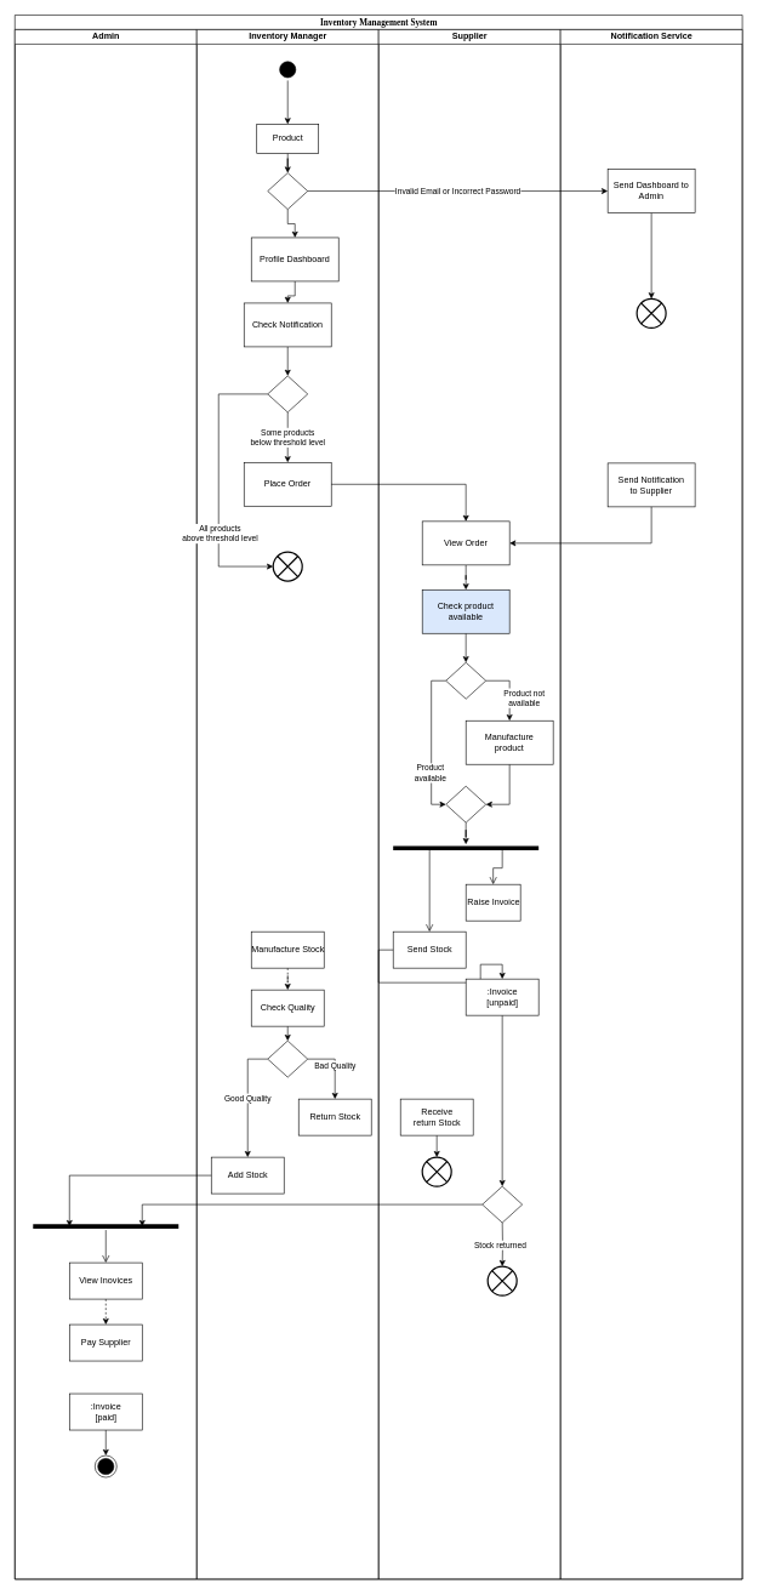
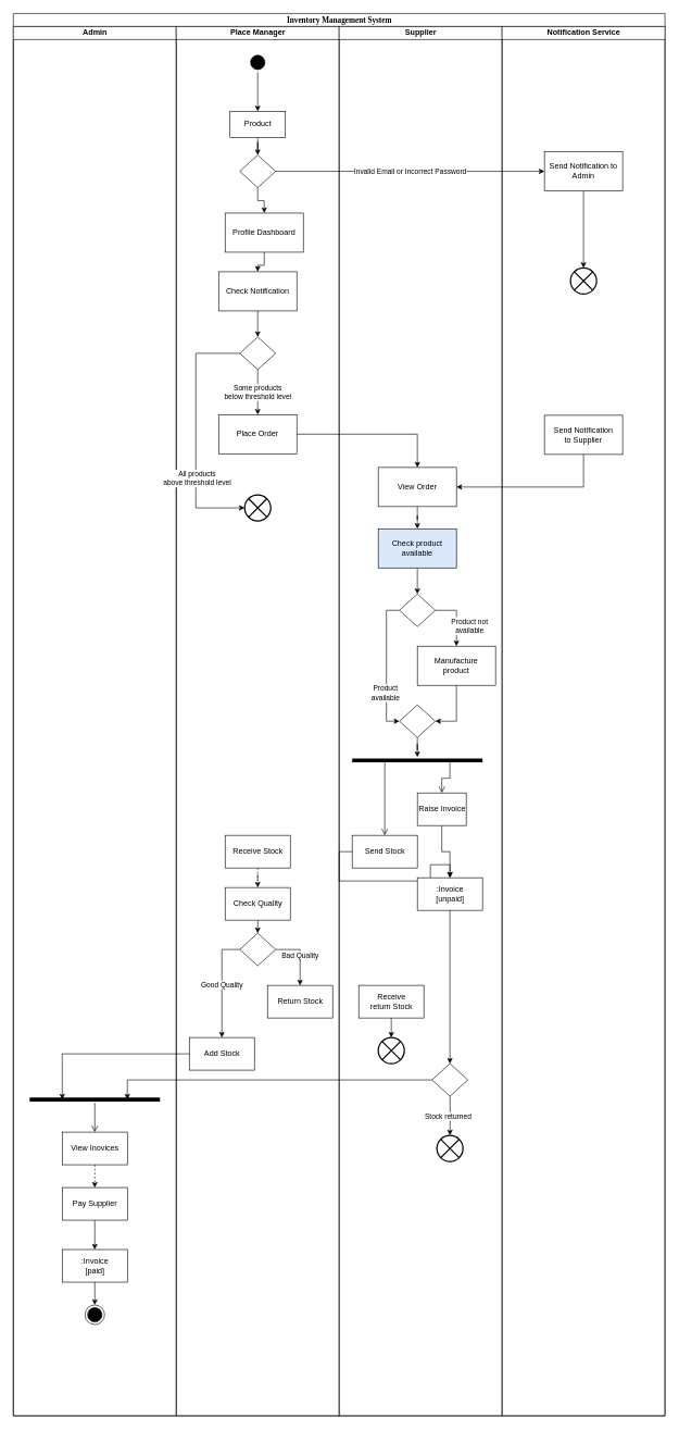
  <mxCell id="0" />
  <mxCell id="1" parent="0" />
  <mxCell id="2" value="Inventory Management System" style="swimlane;html=1;childLayout=stackLayout;startSize=20;rounded=0;shadow=0;comic=0;labelBackgroundColor=none;strokeWidth=1;fontFamily=Verdana;fontSize=12;align=center;" parent="1" vertex="1"><mxGeometry x="20" y="20" width="1000" height="2150" as="geometry" /></mxCell>
  <mxCell id="3" value="Admin" style="swimlane;html=1;startSize=20;" parent="2" vertex="1"><mxGeometry y="20" width="250" height="2130" as="geometry" /></mxCell>
  <mxCell id="4" value="" style="shape=line;html=1;strokeWidth=6;strokeColor=#000000;" vertex="1" parent="3"><mxGeometry x="25" y="1640" width="200" height="10" as="geometry" /></mxCell>
+ <mxCell id="5" style="edgeStyle=orthogonalEdgeStyle;rounded=0;orthogonalLoop=1;jettySize=auto;html=1;exitX=0.5;exitY=1;exitDx=0;exitDy=0;entryX=0.5;entryY=0;entryDx=0;entryDy=0;strokeColor=#000000;" edge="1" parent="3" source="6" target="8"><mxGeometry relative="1" as="geometry" /></mxCell>
  <mxCell id="6" value="Pay Supplier" style="html=1;dashed=0;whitespace=wrap;strokeColor=#000000;" vertex="1" parent="3"><mxGeometry x="75" y="1780" width="100" height="50" as="geometry" /></mxCell>
  <mxCell id="7" style="edgeStyle=orthogonalEdgeStyle;rounded=0;orthogonalLoop=1;jettySize=auto;html=1;exitX=0.5;exitY=1;exitDx=0;exitDy=0;entryX=0.5;entryY=0;entryDx=0;entryDy=0;strokeColor=#000000;" edge="1" parent="3" source="8" target="9"><mxGeometry relative="1" as="geometry" /></mxCell>
  <mxCell id="8" value=":Invoice&lt;br&gt;[paid]" style="html=1;dashed=0;whitespace=wrap;strokeColor=#000000;" vertex="1" parent="3"><mxGeometry x="75" y="1875" width="100" height="50" as="geometry" /></mxCell>
  <mxCell id="9" value="" style="ellipse;html=1;shape=endState;fillColor=#000000;strokeColor=#000000;" vertex="1" parent="3"><mxGeometry x="110" y="1960" width="30" height="30" as="geometry" /></mxCell>
- <mxCell id="10" value="Inventory Manager" style="swimlane;html=1;startSize=20;" parent="2" vertex="1"><mxGeometry x="250" y="20" width="250" height="2130" as="geometry" /></mxCell>
+ <mxCell id="10" value="Place Manager" style="swimlane;html=1;startSize=20;" parent="2" vertex="1"><mxGeometry x="250" y="20" width="250" height="2130" as="geometry" /></mxCell>
  <mxCell id="11" value="" style="edgeStyle=orthogonalEdgeStyle;rounded=0;orthogonalLoop=1;jettySize=auto;html=1;" edge="1" parent="10" source="12" target="14"><mxGeometry relative="1" as="geometry" /></mxCell>
  <mxCell id="12" value="" style="ellipse;html=1;shape=startState;fillColor=#000000;strokeColor=#000000;" vertex="1" parent="10"><mxGeometry x="110" y="40" width="30" height="30" as="geometry" /></mxCell>
  <mxCell id="13" value="" style="edgeStyle=orthogonalEdgeStyle;rounded=0;orthogonalLoop=1;jettySize=auto;html=1;" edge="1" parent="10" source="14" target="16"><mxGeometry relative="1" as="geometry" /></mxCell>
  <mxCell id="14" value="Product" style="html=1;dashed=0;whitespace=wrap;" vertex="1" parent="10"><mxGeometry x="82.5" y="130" width="85" height="40" as="geometry" /></mxCell>
  <mxCell id="15" value="" style="edgeStyle=orthogonalEdgeStyle;rounded=0;orthogonalLoop=1;jettySize=auto;html=1;" edge="1" parent="10" source="16" target="18"><mxGeometry relative="1" as="geometry" /></mxCell>
  <mxCell id="16" value="" style="rhombus;whiteSpace=wrap;html=1;" vertex="1" parent="10"><mxGeometry x="97.5" y="197" width="55" height="50" as="geometry" /></mxCell>
  <mxCell id="17" value="" style="edgeStyle=orthogonalEdgeStyle;rounded=0;orthogonalLoop=1;jettySize=auto;html=1;" edge="1" parent="10" source="18" target="20"><mxGeometry relative="1" as="geometry" /></mxCell>
  <mxCell id="18" value="Profile Dashboard" style="whiteSpace=wrap;html=1;" vertex="1" parent="10"><mxGeometry x="75" y="286" width="120" height="60" as="geometry" /></mxCell>
  <mxCell id="19" value="" style="edgeStyle=orthogonalEdgeStyle;rounded=0;orthogonalLoop=1;jettySize=auto;html=1;entryX=0.5;entryY=0;entryDx=0;entryDy=0;" edge="1" parent="10" source="20" target="24"><mxGeometry relative="1" as="geometry"><mxPoint x="125" y="630" as="targetPoint" /></mxGeometry></mxCell>
  <mxCell id="20" value="Check Notification" style="whiteSpace=wrap;html=1;" vertex="1" parent="10"><mxGeometry x="65" y="376" width="120" height="60" as="geometry" /></mxCell>
  <mxCell id="21" value="Some products &lt;br&gt;below threshold level" style="edgeStyle=orthogonalEdgeStyle;rounded=0;orthogonalLoop=1;jettySize=auto;html=1;" edge="1" parent="10" source="24" target="25"><mxGeometry relative="1" as="geometry" /></mxCell>
  <mxCell id="22" value="" style="edgeStyle=orthogonalEdgeStyle;rounded=0;orthogonalLoop=1;jettySize=auto;html=1;entryX=0;entryY=0.5;entryDx=0;entryDy=0;entryPerimeter=0;" edge="1" parent="10" source="24" target="26"><mxGeometry relative="1" as="geometry"><mxPoint x="-10" y="645" as="targetPoint" /><Array as="points"><mxPoint x="30" y="501" /><mxPoint x="30" y="738" /></Array></mxGeometry></mxCell>
  <mxCell id="23" value="All products &lt;br&gt;above threshold level" style="edgeLabel;html=1;align=center;verticalAlign=middle;resizable=0;points=[];" vertex="1" connectable="0" parent="22"><mxGeometry x="-0.105" y="1" relative="1" as="geometry"><mxPoint y="89" as="offset" /></mxGeometry></mxCell>
  <mxCell id="24" value="" style="rhombus;whiteSpace=wrap;html=1;" vertex="1" parent="10"><mxGeometry x="97.5" y="476" width="55" height="50" as="geometry" /></mxCell>
  <mxCell id="25" value="Place Order" style="whiteSpace=wrap;html=1;" vertex="1" parent="10"><mxGeometry x="65" y="595" width="120" height="60" as="geometry" /></mxCell>
  <mxCell id="26" value="" style="html=1;shape=mxgraph.sysml.flowFinal;strokeWidth=2;verticalLabelPosition=bottom;verticalAlignment=top;" vertex="1" parent="10"><mxGeometry x="105" y="718" width="40" height="40" as="geometry" /></mxCell>
  <mxCell id="27" value="" style="edgeStyle=orthogonalEdgeStyle;rounded=0;orthogonalLoop=1;jettySize=auto;html=1;strokeColor=#000000;dashed=1;" edge="1" parent="10" source="28" target="30"><mxGeometry relative="1" as="geometry" /></mxCell>
- <mxCell id="28" value="Manufacture Stock" style="html=1;dashed=0;whitespace=wrap;strokeColor=#000000;" vertex="1" parent="10"><mxGeometry x="75" y="1240" width="100" height="50" as="geometry" /></mxCell>
+ <mxCell id="28" value="Receive Stock" style="html=1;dashed=0;whitespace=wrap;strokeColor=#000000;" vertex="1" parent="10"><mxGeometry x="75" y="1240" width="100" height="50" as="geometry" /></mxCell>
  <mxCell id="29" style="edgeStyle=orthogonalEdgeStyle;rounded=0;orthogonalLoop=1;jettySize=auto;html=1;exitX=0.5;exitY=1;exitDx=0;exitDy=0;entryX=0.5;entryY=0;entryDx=0;entryDy=0;strokeColor=#000000;" edge="1" parent="10" source="30" target="33"><mxGeometry relative="1" as="geometry" /></mxCell>
  <mxCell id="30" value="Check Quality" style="html=1;dashed=0;whitespace=wrap;strokeColor=#000000;" vertex="1" parent="10"><mxGeometry x="75" y="1320" width="100" height="50" as="geometry" /></mxCell>
  <mxCell id="31" value="Bad Quality" style="edgeStyle=orthogonalEdgeStyle;rounded=0;orthogonalLoop=1;jettySize=auto;html=1;exitX=1;exitY=0.5;exitDx=0;exitDy=0;entryX=0.5;entryY=0;entryDx=0;entryDy=0;strokeColor=#000000;" edge="1" parent="10" source="33" target="34"><mxGeometry relative="1" as="geometry" /></mxCell>
  <mxCell id="32" value="Good Quality" style="edgeStyle=orthogonalEdgeStyle;rounded=0;orthogonalLoop=1;jettySize=auto;html=1;exitX=0;exitY=0.5;exitDx=0;exitDy=0;entryX=0.5;entryY=0;entryDx=0;entryDy=0;strokeColor=#000000;" edge="1" parent="10" source="33" target="35"><mxGeometry relative="1" as="geometry" /></mxCell>
  <mxCell id="33" value="" style="rhombus;whiteSpace=wrap;html=1;" vertex="1" parent="10"><mxGeometry x="97.5" y="1390" width="55" height="50" as="geometry" /></mxCell>
  <mxCell id="34" value="Return Stock" style="html=1;dashed=0;whitespace=wrap;strokeColor=#000000;" vertex="1" parent="10"><mxGeometry x="140" y="1470" width="100" height="50" as="geometry" /></mxCell>
  <mxCell id="35" value="Add Stock" style="html=1;dashed=0;whitespace=wrap;strokeColor=#000000;" vertex="1" parent="10"><mxGeometry x="20" y="1550" width="100" height="50" as="geometry" /></mxCell>
  <mxCell id="36" value="Supplier" style="swimlane;html=1;startSize=20;" parent="2" vertex="1"><mxGeometry x="500" y="20" width="250" height="2130" as="geometry" /></mxCell>
  <mxCell id="37" value="" style="edgeStyle=orthogonalEdgeStyle;rounded=0;orthogonalLoop=1;jettySize=auto;html=1;" edge="1" parent="36" source="38" target="40"><mxGeometry relative="1" as="geometry" /></mxCell>
  <mxCell id="38" value="View Order" style="whiteSpace=wrap;html=1;" vertex="1" parent="36"><mxGeometry x="60" y="676" width="120" height="60" as="geometry" /></mxCell>
  <mxCell id="39" style="edgeStyle=orthogonalEdgeStyle;rounded=0;orthogonalLoop=1;jettySize=auto;html=1;exitX=0.5;exitY=1;exitDx=0;exitDy=0;entryX=0.5;entryY=0;entryDx=0;entryDy=0;" edge="1" parent="36" source="40" target="44"><mxGeometry relative="1" as="geometry" /></mxCell>
  <mxCell id="40" value="Check product available" style="whiteSpace=wrap;html=1;fillColor=#dae8fc;" vertex="1" parent="36"><mxGeometry x="60" y="770" width="120" height="60" as="geometry" /></mxCell>
  <mxCell id="41" value="Product not&lt;br&gt;available" style="edgeStyle=orthogonalEdgeStyle;rounded=0;orthogonalLoop=1;jettySize=auto;html=1;entryX=0.5;entryY=0;entryDx=0;entryDy=0;" edge="1" parent="36" source="44" target="46"><mxGeometry x="0.314" y="20" relative="1" as="geometry"><mxPoint x="255" y="895" as="targetPoint" /><Array as="points"><mxPoint x="180" y="895" /></Array><mxPoint y="-1" as="offset" /></mxGeometry></mxCell>
  <mxCell id="42" style="edgeStyle=orthogonalEdgeStyle;rounded=0;orthogonalLoop=1;jettySize=auto;html=1;exitX=0;exitY=0.5;exitDx=0;exitDy=0;entryX=0;entryY=0.5;entryDx=0;entryDy=0;" edge="1" parent="36" source="44" target="48"><mxGeometry relative="1" as="geometry" /></mxCell>
  <mxCell id="43" value="Product&lt;br&gt;available" style="edgeLabel;html=1;align=center;verticalAlign=middle;resizable=0;points=[];" vertex="1" connectable="0" parent="42"><mxGeometry x="0.395" y="-2" relative="1" as="geometry"><mxPoint as="offset" /></mxGeometry></mxCell>
  <mxCell id="44" value="" style="rhombus;whiteSpace=wrap;html=1;" vertex="1" parent="36"><mxGeometry x="92.5" y="870" width="55" height="50" as="geometry" /></mxCell>
  <mxCell id="45" style="edgeStyle=orthogonalEdgeStyle;rounded=0;orthogonalLoop=1;jettySize=auto;html=1;exitX=0.5;exitY=1;exitDx=0;exitDy=0;entryX=1;entryY=0.5;entryDx=0;entryDy=0;" edge="1" parent="36" source="46" target="48"><mxGeometry relative="1" as="geometry" /></mxCell>
  <mxCell id="46" value="Manufacture &lt;br&gt;product" style="whiteSpace=wrap;html=1;" vertex="1" parent="36"><mxGeometry x="120" y="950" width="120" height="60" as="geometry" /></mxCell>
  <mxCell id="47" style="edgeStyle=orthogonalEdgeStyle;rounded=0;orthogonalLoop=1;jettySize=auto;html=1;exitX=0.5;exitY=1;exitDx=0;exitDy=0;strokeColor=#000000;" edge="1" parent="36" source="48" target="49"><mxGeometry relative="1" as="geometry" /></mxCell>
  <mxCell id="48" value="" style="rhombus;whiteSpace=wrap;html=1;" vertex="1" parent="36"><mxGeometry x="92.5" y="1040" width="55" height="50" as="geometry" /></mxCell>
  <mxCell id="49" value="" style="shape=line;html=1;strokeWidth=6;strokeColor=#000000;" vertex="1" parent="36"><mxGeometry x="20" y="1120" width="200" height="10" as="geometry" /></mxCell>
  <mxCell id="50" value="Send Stock" style="html=1;dashed=0;whitespace=wrap;strokeColor=#000000;" vertex="1" parent="36"><mxGeometry x="20" y="1240" width="100" height="50" as="geometry" /></mxCell>
  <mxCell id="51" value="" style="edgeStyle=orthogonalEdgeStyle;html=1;verticalAlign=bottom;endArrow=open;endSize=8;strokeColor=#000000;rounded=0;exitX=0.25;exitY=0.5;exitDx=0;exitDy=0;exitPerimeter=0;" edge="1" source="49" parent="36" target="50"><mxGeometry relative="1" as="geometry"><mxPoint x="70" y="1200" as="targetPoint" /></mxGeometry></mxCell>
  <mxCell id="52" style="edgeStyle=orthogonalEdgeStyle;rounded=0;orthogonalLoop=1;jettySize=auto;html=1;exitX=0.5;exitY=1;exitDx=0;exitDy=0;entryX=0.5;entryY=0;entryDx=0;entryDy=0;entryPerimeter=0;strokeColor=#000000;" edge="1" parent="36" source="53" target="54"><mxGeometry relative="1" as="geometry" /></mxCell>
  <mxCell id="53" value="Receive &lt;br&gt;return Stock" style="html=1;dashed=0;whitespace=wrap;strokeColor=#000000;" vertex="1" parent="36"><mxGeometry x="30" y="1470" width="100" height="50" as="geometry" /></mxCell>
  <mxCell id="54" value="" style="html=1;shape=mxgraph.sysml.flowFinal;strokeWidth=2;verticalLabelPosition=bottom;verticalAlignment=top;" vertex="1" parent="36"><mxGeometry x="60" y="1550" width="40" height="40" as="geometry" /></mxCell>
  <mxCell id="55" value="" style="rhombus;whiteSpace=wrap;html=1;" vertex="1" parent="36"><mxGeometry x="142.5" y="1590" width="55" height="50" as="geometry" /></mxCell>
  <mxCell id="56" style="edgeStyle=orthogonalEdgeStyle;rounded=0;orthogonalLoop=1;jettySize=auto;html=1;exitX=0.5;exitY=1;exitDx=0;exitDy=0;entryX=0.5;entryY=0;entryDx=0;entryDy=0;entryPerimeter=0;strokeColor=#000000;" edge="1" parent="36" target="58"><mxGeometry relative="1" as="geometry"><mxPoint x="170" y="1640" as="sourcePoint" /></mxGeometry></mxCell>
  <mxCell id="57" value="Stock returned" style="edgeLabel;html=1;align=center;verticalAlign=middle;resizable=0;points=[];" vertex="1" connectable="0" parent="56"><mxGeometry x="-0.018" y="-4" relative="1" as="geometry"><mxPoint as="offset" /></mxGeometry></mxCell>
  <mxCell id="58" value="" style="html=1;shape=mxgraph.sysml.flowFinal;strokeWidth=2;verticalLabelPosition=bottom;verticalAlignment=top;" vertex="1" parent="36"><mxGeometry x="150" y="1700" width="40" height="40" as="geometry" /></mxCell>
  <mxCell id="59" style="edgeStyle=orthogonalEdgeStyle;rounded=0;orthogonalLoop=1;jettySize=auto;html=1;exitX=0;exitY=0.5;exitDx=0;exitDy=0;strokeColor=#000000;" edge="1" parent="2" source="50" target="74"><mxGeometry relative="1" as="geometry" /></mxCell>
  <mxCell id="60" style="edgeStyle=orthogonalEdgeStyle;rounded=0;orthogonalLoop=1;jettySize=auto;html=1;exitX=0;exitY=0.5;exitDx=0;exitDy=0;entryX=0.75;entryY=0.5;entryDx=0;entryDy=0;entryPerimeter=0;strokeColor=#000000;" edge="1" parent="2" source="55" target="4"><mxGeometry relative="1" as="geometry"><Array as="points"><mxPoint x="175" y="1635" /></Array></mxGeometry></mxCell>
  <mxCell id="61" style="edgeStyle=orthogonalEdgeStyle;rounded=0;orthogonalLoop=1;jettySize=auto;html=1;exitX=0;exitY=0.5;exitDx=0;exitDy=0;entryX=0.25;entryY=0.5;entryDx=0;entryDy=0;entryPerimeter=0;strokeColor=#000000;" edge="1" parent="2" source="35" target="4"><mxGeometry relative="1" as="geometry" /></mxCell>
  <mxCell id="62" value="Notification Service" style="swimlane;html=1;startSize=20;" vertex="1" parent="1"><mxGeometry x="770" y="40" width="250" height="2130" as="geometry" /></mxCell>
  <mxCell id="63" value="" style="edgeStyle=orthogonalEdgeStyle;rounded=0;orthogonalLoop=1;jettySize=auto;html=1;" edge="1" parent="62" source="64" target="65"><mxGeometry relative="1" as="geometry" /></mxCell>
- <mxCell id="64" value="Send Dashboard to Admin" style="whiteSpace=wrap;html=1;" vertex="1" parent="62"><mxGeometry x="65" y="192" width="120" height="60" as="geometry" /></mxCell>
+ <mxCell id="64" value="Send Notification to Admin" style="whiteSpace=wrap;html=1;" vertex="1" parent="62"><mxGeometry x="65" y="192" width="120" height="60" as="geometry" /></mxCell>
  <mxCell id="65" value="" style="html=1;shape=mxgraph.sysml.flowFinal;strokeWidth=2;verticalLabelPosition=bottom;verticalAlignment=top;" vertex="1" parent="62"><mxGeometry x="105" y="370" width="40" height="40" as="geometry" /></mxCell>
  <mxCell id="66" value="Send Notification&lt;br&gt;to Supplier" style="whiteSpace=wrap;html=1;" vertex="1" parent="62"><mxGeometry x="65" y="596" width="120" height="60" as="geometry" /></mxCell>
  <mxCell id="67" value="Invalid Email or Incorrect Password" style="edgeStyle=orthogonalEdgeStyle;rounded=0;orthogonalLoop=1;jettySize=auto;html=1;" edge="1" parent="1" source="16" target="64"><mxGeometry relative="1" as="geometry" /></mxCell>
  <mxCell id="68" style="edgeStyle=orthogonalEdgeStyle;rounded=0;orthogonalLoop=1;jettySize=auto;html=1;exitX=1;exitY=0.5;exitDx=0;exitDy=0;" edge="1" parent="1" source="25" target="38"><mxGeometry relative="1" as="geometry" /></mxCell>
  <mxCell id="69" value="" style="edgeStyle=orthogonalEdgeStyle;rounded=0;orthogonalLoop=1;jettySize=auto;html=1;entryX=1;entryY=0.5;entryDx=0;entryDy=0;" edge="1" parent="1" source="66" target="38"><mxGeometry relative="1" as="geometry"><mxPoint x="710" y="950" as="targetPoint" /><Array as="points"><mxPoint x="895" y="746" /></Array></mxGeometry></mxCell>
  <mxCell id="70" value="" style="edgeStyle=orthogonalEdgeStyle;html=1;verticalAlign=bottom;endArrow=open;endSize=8;strokeColor=#000000;rounded=0;exitX=0.75;exitY=0.5;exitDx=0;exitDy=0;exitPerimeter=0;" edge="1" parent="1" source="49" target="72"><mxGeometry relative="1" as="geometry"><mxPoint x="690" y="1240" as="targetPoint" /><mxPoint x="600" y="1175" as="sourcePoint" /></mxGeometry></mxCell>
+ <mxCell id="71" value="" style="edgeStyle=orthogonalEdgeStyle;rounded=0;orthogonalLoop=1;jettySize=auto;html=1;strokeColor=#000000;" edge="1" parent="1" source="72" target="74"><mxGeometry relative="1" as="geometry" /></mxCell>
  <mxCell id="72" value="Raise Invoice" style="html=1;dashed=0;whitespace=wrap;strokeColor=#000000;" vertex="1" parent="1"><mxGeometry x="640" y="1215" width="75" height="50" as="geometry" /></mxCell>
  <mxCell id="73" style="edgeStyle=orthogonalEdgeStyle;rounded=0;orthogonalLoop=1;jettySize=auto;html=1;exitX=0.5;exitY=1;exitDx=0;exitDy=0;entryX=0.5;entryY=0;entryDx=0;entryDy=0;strokeColor=#000000;" edge="1" parent="1" source="74" target="55"><mxGeometry relative="1" as="geometry" /></mxCell>
  <mxCell id="74" value=":Invoice&lt;br&gt;[unpaid]" style="html=1;dashed=0;whitespace=wrap;strokeColor=#000000;" vertex="1" parent="1"><mxGeometry x="640" y="1345" width="100" height="50" as="geometry" /></mxCell>
  <mxCell id="75" style="edgeStyle=orthogonalEdgeStyle;rounded=0;orthogonalLoop=1;jettySize=auto;html=1;exitX=0.5;exitY=1;exitDx=0;exitDy=0;entryX=0.5;entryY=0;entryDx=0;entryDy=0;strokeColor=#000000;dashed=1;" edge="1" parent="1" source="76" target="6"><mxGeometry relative="1" as="geometry" /></mxCell>
  <mxCell id="76" value="View Inovices" style="html=1;dashed=0;whitespace=wrap;strokeColor=#000000;" vertex="1" parent="1"><mxGeometry x="95" y="1735" width="100" height="50" as="geometry" /></mxCell>
  <mxCell id="77" value="" style="edgeStyle=orthogonalEdgeStyle;html=1;verticalAlign=bottom;endArrow=open;endSize=8;strokeColor=#000000;rounded=0;" edge="1" source="4" parent="1" target="76"><mxGeometry relative="1" as="geometry"><mxPoint x="145" y="1760" as="targetPoint" /></mxGeometry></mxCell>
